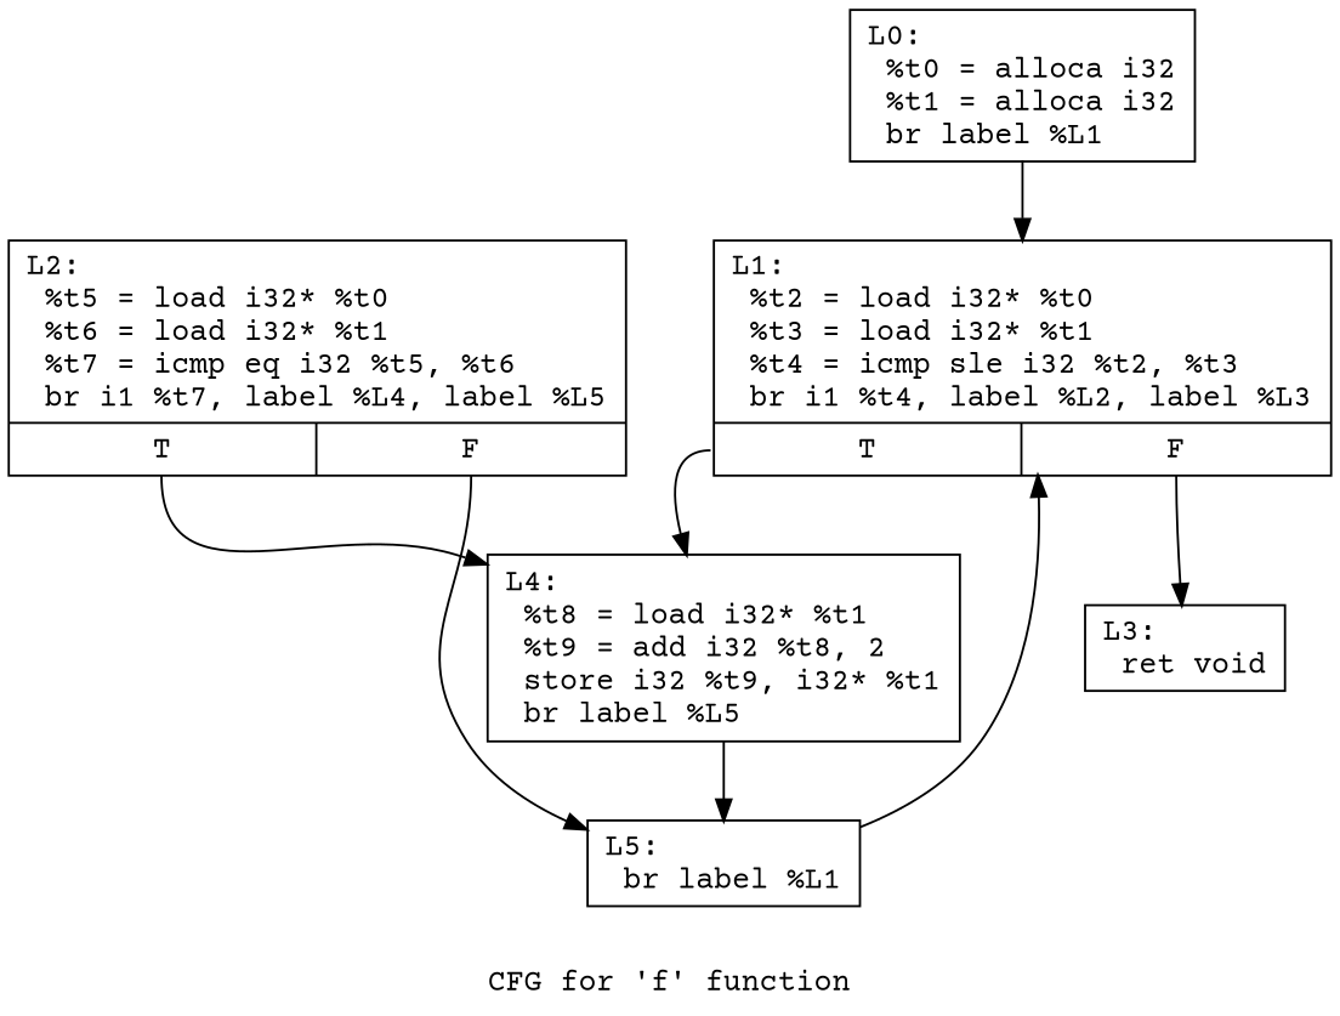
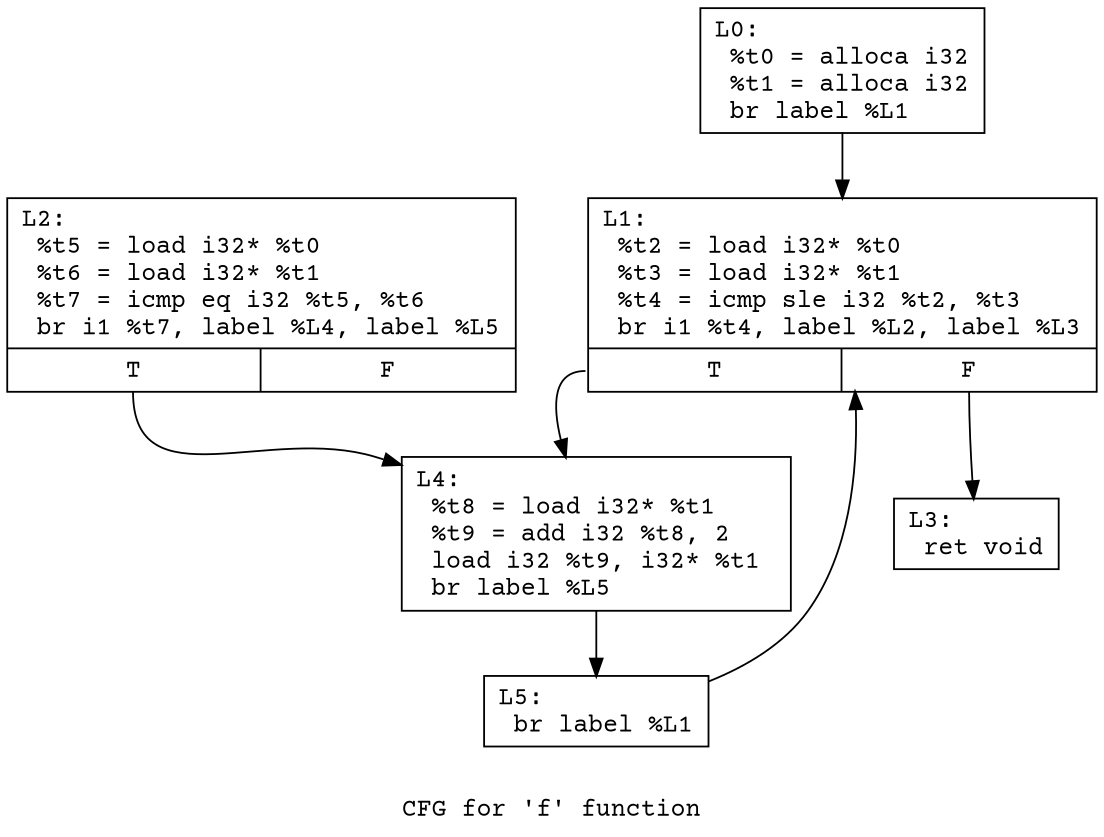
  digraph {
    fontname="Courier Prime"
    label="CFG for 'f' function"
    node [fontname="Courier Prime" shape=record]
    edge [fontname="Courier Prime"]
    n1 [label="{L0:\l  %t0 = alloca i32\l  %t1 = alloca i32\l  br label %L1\l}"]
    n2 [label="{L1:                                               \l  %t2 = load i32* %t0\l  %t3 = load i32* %t1\l  %t4 = icmp sle i32 %t2, %t3\l  br i1 %t4, label %L2, label %L3\l|{<s0>T|<s1>F}}"]
    n3 [label="{L3:                                               \l  ret void\l}"]
-   n4 [label="{L4:                                               \l  %t8 = load i32* %t1\l  %t9 = add i32 %t8, 2\l  store i32 %t9, i32* %t1\l  br label %L5\l}"]
+   n4 [label="{L4:                                               \l  %t8 = load i32* %t1\l  %t9 = add i32 %t8, 2\l  load i32 %t9, i32* %t1\l  br label %L5\l}"]
    n5 [label="{L2:                                               \l  %t5 = load i32* %t0\l  %t6 = load i32* %t1\l  %t7 = icmp eq i32 %t5, %t6\l  br i1 %t7, label %L4, label %L5\l|{<s0>T|<s1>F}}"]
    n6 [label="{L5:                                               \l  br label %L1\l}"]
    n1 -> n2
    n2 -> n3 [tailport=s1]
    n2 -> n4 [tailport=s0]
    n4 -> n6
    n5 -> n4 [tailport=s0]
-   n5 -> n6 [tailport=s1]
    n6 -> n2
  }
